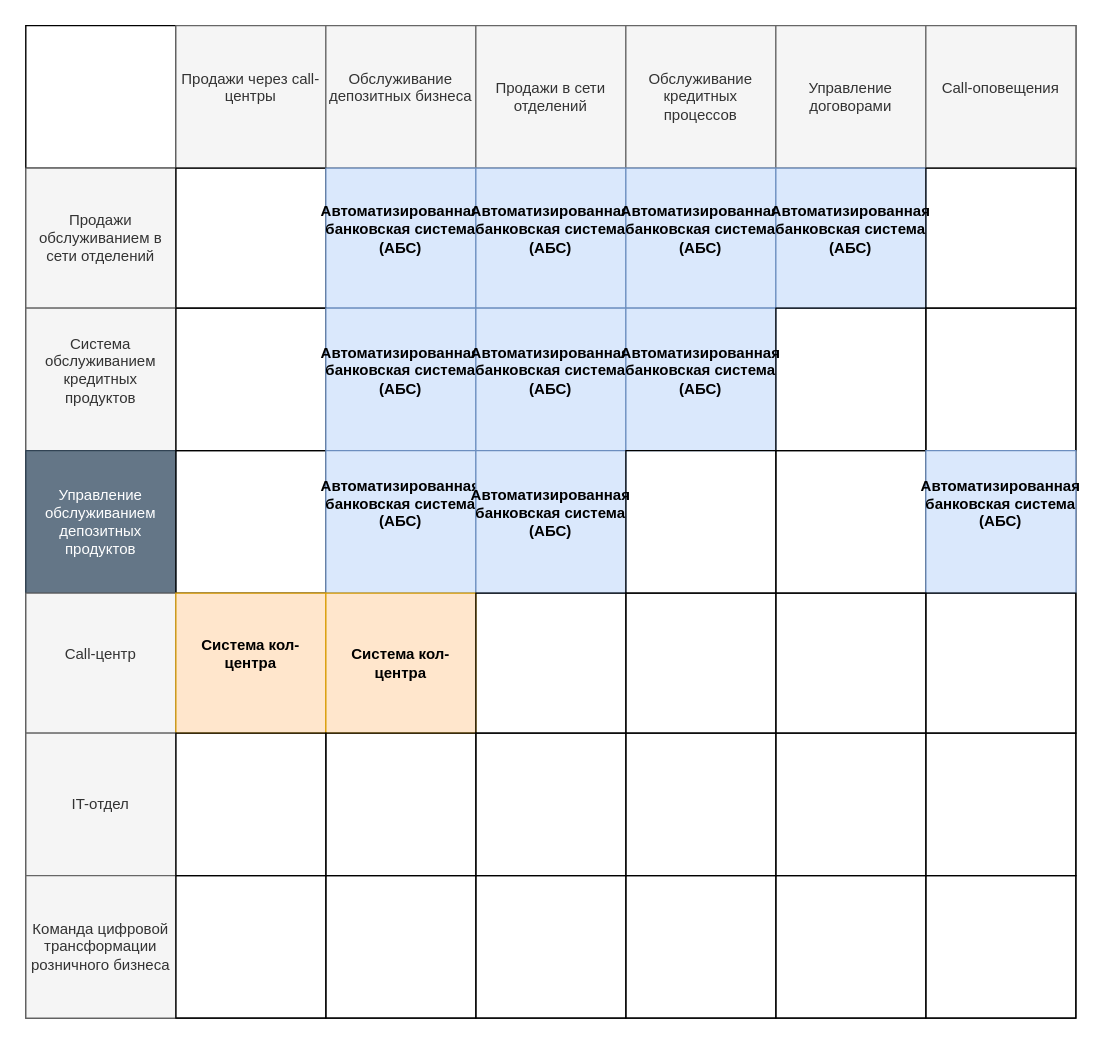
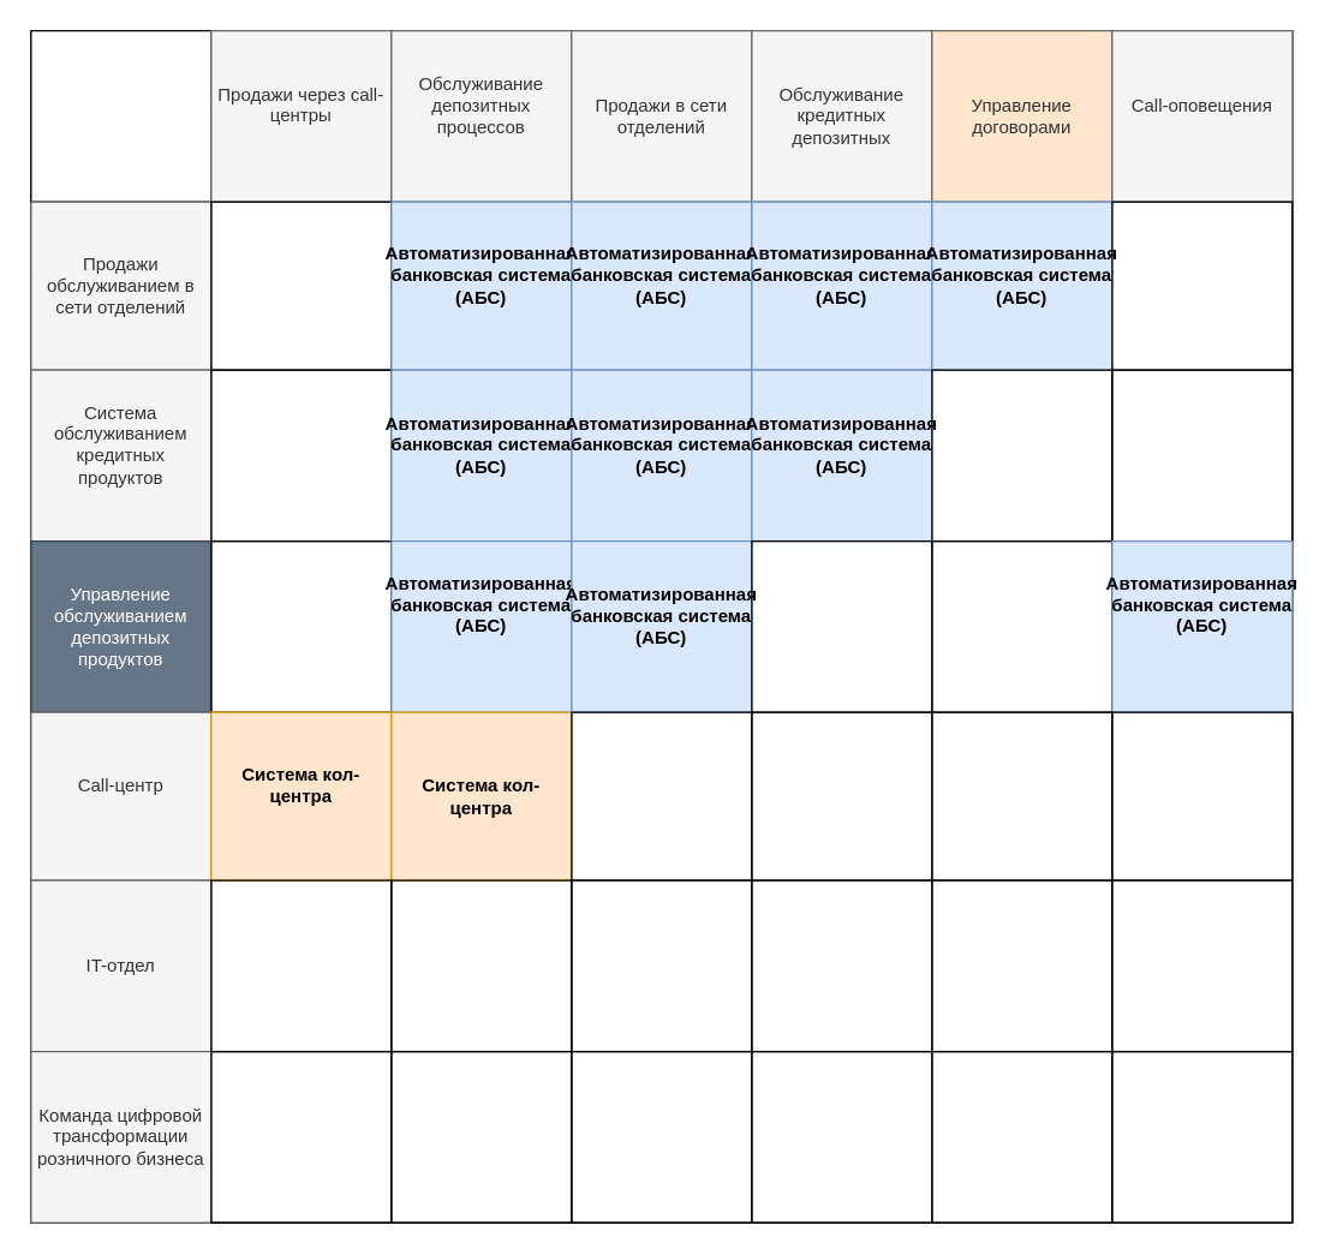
  <mxCell id="0" />
  <mxCell id="1" parent="0" />
  <mxCell id="2" value="" style="childLayout=tableLayout;recursiveResize=0;shadow=0;fillColor=none;" parent="1" vertex="1"><mxGeometry x="20" y="20" width="840" height="794" as="geometry" /></mxCell>
  <mxCell id="3" value="" style="shape=tableRow;horizontal=0;startSize=0;swimlaneHead=0;swimlaneBody=0;top=0;left=0;bottom=0;right=0;dropTarget=0;collapsible=0;recursiveResize=0;expand=0;fontStyle=0;fillColor=none;strokeColor=inherit;" parent="2" vertex="1"><mxGeometry width="840" height="114" as="geometry" /></mxCell>
  <mxCell id="4" value="" style="connectable=0;recursiveResize=0;align=center;whiteSpace=wrap;html=1;" parent="3" vertex="1"><mxGeometry width="120" height="114" as="geometry"><mxRectangle width="120" height="114" as="alternateBounds" /></mxGeometry></mxCell>
  <mxCell id="5" value="&#10;Продажи через call-центры&#10;&#10;" style="connectable=0;recursiveResize=0;strokeColor=#666666;fillColor=#f5f5f5;align=center;whiteSpace=wrap;html=1;fontColor=#333333;" parent="3" vertex="1"><mxGeometry x="120" width="120" height="114" as="geometry"><mxRectangle width="120" height="114" as="alternateBounds" /></mxGeometry></mxCell>
- <mxCell id="6" value="&#10;Обслуживание депозитных бизнеса&#10;&#10;" style="connectable=0;recursiveResize=0;strokeColor=#666666;fillColor=#f5f5f5;align=center;whiteSpace=wrap;html=1;fontColor=#333333;" parent="3" vertex="1"><mxGeometry x="240" width="120" height="114" as="geometry"><mxRectangle width="120" height="114" as="alternateBounds" /></mxGeometry></mxCell>
+ <mxCell id="6" value="&#10;Обслуживание депозитных процессов&#10;&#10;" style="connectable=0;recursiveResize=0;strokeColor=#666666;fillColor=#f5f5f5;align=center;whiteSpace=wrap;html=1;fontColor=#333333;" parent="3" vertex="1"><mxGeometry x="240" width="120" height="114" as="geometry"><mxRectangle width="120" height="114" as="alternateBounds" /></mxGeometry></mxCell>
  <mxCell id="7" value="Продажи в сети отделений" style="connectable=0;recursiveResize=0;strokeColor=#666666;fillColor=#f5f5f5;align=center;whiteSpace=wrap;html=1;fontColor=#333333;" parent="3" vertex="1"><mxGeometry x="360" width="120" height="114" as="geometry"><mxRectangle width="120" height="114" as="alternateBounds" /></mxGeometry></mxCell>
- <mxCell id="8" value="Обслуживание кредитных процессов" style="connectable=0;recursiveResize=0;strokeColor=#666666;fillColor=#f5f5f5;align=center;whiteSpace=wrap;html=1;fontColor=#333333;" parent="3" vertex="1"><mxGeometry x="480" width="120" height="114" as="geometry"><mxRectangle width="120" height="114" as="alternateBounds" /></mxGeometry></mxCell>
- <mxCell id="9" value="Управление договорами" style="connectable=0;recursiveResize=0;strokeColor=#666666;fillColor=#f5f5f5;align=center;whiteSpace=wrap;html=1;fontColor=#333333;" parent="3" vertex="1"><mxGeometry x="600" width="120" height="114" as="geometry"><mxRectangle width="120" height="114" as="alternateBounds" /></mxGeometry></mxCell>
+ <mxCell id="8" value="Обслуживание кредитных депозитных" style="connectable=0;recursiveResize=0;strokeColor=#666666;fillColor=#f5f5f5;align=center;whiteSpace=wrap;html=1;fontColor=#333333;" parent="3" vertex="1"><mxGeometry x="480" width="120" height="114" as="geometry"><mxRectangle width="120" height="114" as="alternateBounds" /></mxGeometry></mxCell>
+ <mxCell id="9" value="Управление договорами" style="connectable=0;recursiveResize=0;strokeColor=#666666;fillColor=#ffe6cc;align=center;whiteSpace=wrap;html=1;fontColor=#333333;" parent="3" vertex="1"><mxGeometry x="600" width="120" height="114" as="geometry"><mxRectangle width="120" height="114" as="alternateBounds" /></mxGeometry></mxCell>
  <mxCell id="10" value="&#10;Call-оповещения&#10;&#10;" style="connectable=0;recursiveResize=0;strokeColor=#666666;fillColor=#f5f5f5;align=center;whiteSpace=wrap;html=1;fontColor=#333333;" parent="3" vertex="1"><mxGeometry x="720" width="120" height="114" as="geometry"><mxRectangle width="120" height="114" as="alternateBounds" /></mxGeometry></mxCell>
  <mxCell id="11" style="shape=tableRow;horizontal=0;startSize=0;swimlaneHead=0;swimlaneBody=0;top=0;left=0;bottom=0;right=0;dropTarget=0;collapsible=0;recursiveResize=0;expand=0;fontStyle=0;fillColor=none;strokeColor=inherit;" parent="2" vertex="1"><mxGeometry y="114" width="840" height="112" as="geometry" /></mxCell>
  <mxCell id="12" value="Продажи обслуживанием в сети отделений" style="connectable=0;recursiveResize=0;strokeColor=#666666;fillColor=#f5f5f5;align=center;whiteSpace=wrap;html=1;fontColor=#333333;" parent="11" vertex="1"><mxGeometry width="120" height="112" as="geometry"><mxRectangle width="120" height="112" as="alternateBounds" /></mxGeometry></mxCell>
  <mxCell id="13" style="connectable=0;recursiveResize=0;strokeColor=inherit;fillColor=none;align=center;whiteSpace=wrap;html=1;" parent="11" vertex="1"><mxGeometry x="120" width="120" height="112" as="geometry"><mxRectangle width="120" height="112" as="alternateBounds" /></mxGeometry></mxCell>
  <mxCell id="14" value="&#10;&lt;strong&gt;Автоматизированная банковская система (АБС)&lt;/strong&gt;&#10;&#10;" style="connectable=0;recursiveResize=0;strokeColor=#6c8ebf;fillColor=#dae8fc;align=center;whiteSpace=wrap;html=1;" parent="11" vertex="1"><mxGeometry x="240" width="120" height="112" as="geometry"><mxRectangle width="120" height="112" as="alternateBounds" /></mxGeometry></mxCell>
  <mxCell id="15" value="&#10;&lt;strong&gt;Автоматизированная банковская система (АБС)&lt;/strong&gt;&#10;&#10;" style="connectable=0;recursiveResize=0;strokeColor=#6c8ebf;fillColor=#dae8fc;align=center;whiteSpace=wrap;html=1;" parent="11" vertex="1"><mxGeometry x="360" width="120" height="112" as="geometry"><mxRectangle width="120" height="112" as="alternateBounds" /></mxGeometry></mxCell>
  <mxCell id="16" value="&#10;&lt;strong&gt;Автоматизированная банковская система (АБС)&lt;/strong&gt;&#10;&#10;" style="connectable=0;recursiveResize=0;strokeColor=#6c8ebf;fillColor=#dae8fc;align=center;whiteSpace=wrap;html=1;" parent="11" vertex="1"><mxGeometry x="480" width="120" height="112" as="geometry"><mxRectangle width="120" height="112" as="alternateBounds" /></mxGeometry></mxCell>
  <mxCell id="17" value="&#10;&lt;strong&gt;Автоматизированная банковская система (АБС)&lt;/strong&gt;&#10;&#10;" style="connectable=0;recursiveResize=0;strokeColor=#6c8ebf;fillColor=#dae8fc;align=center;whiteSpace=wrap;html=1;" parent="11" vertex="1"><mxGeometry x="600" width="120" height="112" as="geometry"><mxRectangle width="120" height="112" as="alternateBounds" /></mxGeometry></mxCell>
  <mxCell id="18" style="connectable=0;recursiveResize=0;strokeColor=inherit;fillColor=none;align=center;whiteSpace=wrap;html=1;" parent="11" vertex="1"><mxGeometry x="720" width="120" height="112" as="geometry"><mxRectangle width="120" height="112" as="alternateBounds" /></mxGeometry></mxCell>
  <mxCell id="19" style="shape=tableRow;horizontal=0;startSize=0;swimlaneHead=0;swimlaneBody=0;top=0;left=0;bottom=0;right=0;dropTarget=0;collapsible=0;recursiveResize=0;expand=0;fontStyle=0;fillColor=none;strokeColor=inherit;" parent="2" vertex="1"><mxGeometry y="226" width="840" height="114" as="geometry" /></mxCell>
  <mxCell id="20" value="&#10;Система обслуживанием кредитных продуктов&#10;&#10;" style="connectable=0;recursiveResize=0;strokeColor=#666666;fillColor=#f5f5f5;align=center;whiteSpace=wrap;html=1;fontColor=#333333;" parent="19" vertex="1"><mxGeometry width="120" height="114" as="geometry"><mxRectangle width="120" height="114" as="alternateBounds" /></mxGeometry></mxCell>
  <mxCell id="21" style="connectable=0;recursiveResize=0;strokeColor=inherit;fillColor=none;align=center;whiteSpace=wrap;html=1;" parent="19" vertex="1"><mxGeometry x="120" width="120" height="114" as="geometry"><mxRectangle width="120" height="114" as="alternateBounds" /></mxGeometry></mxCell>
  <mxCell id="22" value="&#10;&lt;strong&gt;Автоматизированная банковская система (АБС)&lt;/strong&gt;&#10;&#10;" style="connectable=0;recursiveResize=0;strokeColor=#6c8ebf;fillColor=#dae8fc;align=center;whiteSpace=wrap;html=1;" parent="19" vertex="1"><mxGeometry x="240" width="120" height="114" as="geometry"><mxRectangle width="120" height="114" as="alternateBounds" /></mxGeometry></mxCell>
  <mxCell id="23" value="&#10;&lt;strong&gt;Автоматизированная банковская система (АБС)&lt;/strong&gt;&#10;&#10;" style="connectable=0;recursiveResize=0;strokeColor=#6c8ebf;fillColor=#dae8fc;align=center;whiteSpace=wrap;html=1;" parent="19" vertex="1"><mxGeometry x="360" width="120" height="114" as="geometry"><mxRectangle width="120" height="114" as="alternateBounds" /></mxGeometry></mxCell>
  <mxCell id="24" value="&#10;&lt;strong&gt;Автоматизированная банковская система (АБС)&lt;/strong&gt;&#10;&#10;" style="connectable=0;recursiveResize=0;strokeColor=#6c8ebf;fillColor=#dae8fc;align=center;whiteSpace=wrap;html=1;" parent="19" vertex="1"><mxGeometry x="480" width="120" height="114" as="geometry"><mxRectangle width="120" height="114" as="alternateBounds" /></mxGeometry></mxCell>
  <mxCell id="25" style="connectable=0;recursiveResize=0;strokeColor=inherit;fillColor=none;align=center;whiteSpace=wrap;html=1;" parent="19" vertex="1"><mxGeometry x="600" width="120" height="114" as="geometry"><mxRectangle width="120" height="114" as="alternateBounds" /></mxGeometry></mxCell>
  <mxCell id="26" style="connectable=0;recursiveResize=0;strokeColor=inherit;fillColor=none;align=center;whiteSpace=wrap;html=1;" parent="19" vertex="1"><mxGeometry x="720" width="120" height="114" as="geometry"><mxRectangle width="120" height="114" as="alternateBounds" /></mxGeometry></mxCell>
  <mxCell id="27" style="shape=tableRow;horizontal=0;startSize=0;swimlaneHead=0;swimlaneBody=0;top=0;left=0;bottom=0;right=0;dropTarget=0;collapsible=0;recursiveResize=0;expand=0;fontStyle=0;fillColor=none;strokeColor=inherit;" parent="2" vertex="1"><mxGeometry y="340" width="840" height="114" as="geometry" /></mxCell>
  <mxCell id="28" value="Управление обслуживанием депозитных продуктов" style="connectable=0;recursiveResize=0;strokeColor=#314354;fillColor=#647687;align=center;whiteSpace=wrap;html=1;fontColor=#ffffff;" parent="27" vertex="1"><mxGeometry width="120" height="114" as="geometry"><mxRectangle width="120" height="114" as="alternateBounds" /></mxGeometry></mxCell>
  <mxCell id="29" style="connectable=0;recursiveResize=0;strokeColor=inherit;fillColor=none;align=center;whiteSpace=wrap;html=1;" parent="27" vertex="1"><mxGeometry x="120" width="120" height="114" as="geometry"><mxRectangle width="120" height="114" as="alternateBounds" /></mxGeometry></mxCell>
  <mxCell id="30" value="&lt;br&gt;&lt;div&gt;&lt;strong&gt;Автоматизированная банковская система (АБС)&lt;br&gt;&lt;/strong&gt;&lt;/div&gt;&lt;div&gt;&lt;br&gt;&lt;/div&gt;&lt;div&gt;&lt;br&gt;&lt;/div&gt;&lt;div&gt;&lt;br/&gt;&lt;/div&gt;" style="connectable=0;recursiveResize=0;strokeColor=#6c8ebf;fillColor=#dae8fc;align=center;whiteSpace=wrap;html=1;" parent="27" vertex="1"><mxGeometry x="240" width="120" height="114" as="geometry"><mxRectangle width="120" height="114" as="alternateBounds" /></mxGeometry></mxCell>
  <mxCell id="31" value="&#10;&lt;strong&gt;Автоматизированная банковская система (АБС)&lt;/strong&gt;&#10;&#10;" style="connectable=0;recursiveResize=0;strokeColor=#6c8ebf;fillColor=#dae8fc;align=center;whiteSpace=wrap;html=1;" parent="27" vertex="1"><mxGeometry x="360" width="120" height="114" as="geometry"><mxRectangle width="120" height="114" as="alternateBounds" /></mxGeometry></mxCell>
  <mxCell id="32" value="" style="connectable=0;recursiveResize=0;strokeColor=inherit;fillColor=none;align=center;whiteSpace=wrap;html=1;" parent="27" vertex="1"><mxGeometry x="480" width="120" height="114" as="geometry"><mxRectangle width="120" height="114" as="alternateBounds" /></mxGeometry></mxCell>
  <mxCell id="33" value="" style="connectable=0;recursiveResize=0;strokeColor=inherit;fillColor=none;align=center;whiteSpace=wrap;html=1;" parent="27" vertex="1"><mxGeometry x="600" width="120" height="114" as="geometry"><mxRectangle width="120" height="114" as="alternateBounds" /></mxGeometry></mxCell>
  <mxCell id="34" value="&lt;br&gt;&lt;div&gt;&lt;strong&gt;Автоматизированная банковская система (АБС)&lt;/strong&gt;&lt;/div&gt;&lt;div&gt;&lt;br&gt;&lt;/div&gt;&lt;div&gt;&lt;br&gt;&lt;/div&gt;&lt;div&gt;&lt;br/&gt;&lt;/div&gt;" style="connectable=0;recursiveResize=0;strokeColor=#6c8ebf;fillColor=#dae8fc;align=center;whiteSpace=wrap;html=1;" parent="27" vertex="1"><mxGeometry x="720" width="120" height="114" as="geometry"><mxRectangle width="120" height="114" as="alternateBounds" /></mxGeometry></mxCell>
  <mxCell id="35" style="shape=tableRow;horizontal=0;startSize=0;swimlaneHead=0;swimlaneBody=0;top=0;left=0;bottom=0;right=0;dropTarget=0;collapsible=0;recursiveResize=0;expand=0;fontStyle=0;fillColor=none;strokeColor=inherit;" parent="2" vertex="1"><mxGeometry y="454" width="840" height="112" as="geometry" /></mxCell>
  <mxCell id="36" value="&#10;Call-центр&#10;&#10;" style="connectable=0;recursiveResize=0;strokeColor=#666666;fillColor=#f5f5f5;align=center;whiteSpace=wrap;html=1;fontColor=#333333;" parent="35" vertex="1"><mxGeometry width="120" height="112" as="geometry"><mxRectangle width="120" height="112" as="alternateBounds" /></mxGeometry></mxCell>
  <mxCell id="37" value="&#10;&lt;strong&gt;Система кол-центра&lt;/strong&gt;&#10;&#10;" style="connectable=0;recursiveResize=0;strokeColor=#d79b00;fillColor=#ffe6cc;align=center;whiteSpace=wrap;html=1;" parent="35" vertex="1"><mxGeometry x="120" width="120" height="112" as="geometry"><mxRectangle width="120" height="112" as="alternateBounds" /></mxGeometry></mxCell>
  <mxCell id="38" value="&#10;&lt;br&gt;&lt;strong&gt;Система кол-центра&lt;/strong&gt;&#10;&#10;" style="connectable=0;recursiveResize=0;strokeColor=#d79b00;fillColor=#ffe6cc;align=center;whiteSpace=wrap;html=1;" parent="35" vertex="1"><mxGeometry x="240" width="120" height="112" as="geometry"><mxRectangle width="120" height="112" as="alternateBounds" /></mxGeometry></mxCell>
  <mxCell id="39" style="connectable=0;recursiveResize=0;strokeColor=inherit;fillColor=none;align=center;whiteSpace=wrap;html=1;" parent="35" vertex="1"><mxGeometry x="360" width="120" height="112" as="geometry"><mxRectangle width="120" height="112" as="alternateBounds" /></mxGeometry></mxCell>
  <mxCell id="40" style="connectable=0;recursiveResize=0;strokeColor=inherit;fillColor=none;align=center;whiteSpace=wrap;html=1;" parent="35" vertex="1"><mxGeometry x="480" width="120" height="112" as="geometry"><mxRectangle width="120" height="112" as="alternateBounds" /></mxGeometry></mxCell>
  <mxCell id="41" style="connectable=0;recursiveResize=0;strokeColor=inherit;fillColor=none;align=center;whiteSpace=wrap;html=1;" parent="35" vertex="1"><mxGeometry x="600" width="120" height="112" as="geometry"><mxRectangle width="120" height="112" as="alternateBounds" /></mxGeometry></mxCell>
  <mxCell id="42" style="connectable=0;recursiveResize=0;strokeColor=inherit;fillColor=none;align=center;whiteSpace=wrap;html=1;" parent="35" vertex="1"><mxGeometry x="720" width="120" height="112" as="geometry"><mxRectangle width="120" height="112" as="alternateBounds" /></mxGeometry></mxCell>
  <mxCell id="43" style="shape=tableRow;horizontal=0;startSize=0;swimlaneHead=0;swimlaneBody=0;top=0;left=0;bottom=0;right=0;dropTarget=0;collapsible=0;recursiveResize=0;expand=0;fontStyle=0;fillColor=none;strokeColor=inherit;" parent="2" vertex="1"><mxGeometry y="566" width="840" height="114" as="geometry" /></mxCell>
  <mxCell id="44" value="IT-отдел" style="connectable=0;recursiveResize=0;strokeColor=#666666;fillColor=#f5f5f5;align=center;whiteSpace=wrap;html=1;fontColor=#333333;" parent="43" vertex="1"><mxGeometry width="120" height="114" as="geometry"><mxRectangle width="120" height="114" as="alternateBounds" /></mxGeometry></mxCell>
  <mxCell id="45" style="connectable=0;recursiveResize=0;strokeColor=inherit;fillColor=none;align=center;whiteSpace=wrap;html=1;" parent="43" vertex="1"><mxGeometry x="120" width="120" height="114" as="geometry"><mxRectangle width="120" height="114" as="alternateBounds" /></mxGeometry></mxCell>
  <mxCell id="46" style="connectable=0;recursiveResize=0;strokeColor=inherit;fillColor=none;align=center;whiteSpace=wrap;html=1;" parent="43" vertex="1"><mxGeometry x="240" width="120" height="114" as="geometry"><mxRectangle width="120" height="114" as="alternateBounds" /></mxGeometry></mxCell>
  <mxCell id="47" style="connectable=0;recursiveResize=0;strokeColor=inherit;fillColor=none;align=center;whiteSpace=wrap;html=1;" parent="43" vertex="1"><mxGeometry x="360" width="120" height="114" as="geometry"><mxRectangle width="120" height="114" as="alternateBounds" /></mxGeometry></mxCell>
  <mxCell id="48" style="connectable=0;recursiveResize=0;strokeColor=inherit;fillColor=none;align=center;whiteSpace=wrap;html=1;" parent="43" vertex="1"><mxGeometry x="480" width="120" height="114" as="geometry"><mxRectangle width="120" height="114" as="alternateBounds" /></mxGeometry></mxCell>
  <mxCell id="49" style="connectable=0;recursiveResize=0;strokeColor=inherit;fillColor=none;align=center;whiteSpace=wrap;html=1;" parent="43" vertex="1"><mxGeometry x="600" width="120" height="114" as="geometry"><mxRectangle width="120" height="114" as="alternateBounds" /></mxGeometry></mxCell>
  <mxCell id="50" style="connectable=0;recursiveResize=0;strokeColor=inherit;fillColor=none;align=center;whiteSpace=wrap;html=1;" parent="43" vertex="1"><mxGeometry x="720" width="120" height="114" as="geometry"><mxRectangle width="120" height="114" as="alternateBounds" /></mxGeometry></mxCell>
  <mxCell id="51" style="shape=tableRow;horizontal=0;startSize=0;swimlaneHead=0;swimlaneBody=0;top=0;left=0;bottom=0;right=0;dropTarget=0;collapsible=0;recursiveResize=0;expand=0;fontStyle=0;fillColor=none;strokeColor=inherit;" parent="2" vertex="1"><mxGeometry y="680" width="840" height="114" as="geometry" /></mxCell>
  <mxCell id="52" value="Команда цифровой трансформации розничного бизнеса" style="connectable=0;recursiveResize=0;strokeColor=#666666;fillColor=#f5f5f5;align=center;whiteSpace=wrap;html=1;fontColor=#333333;" parent="51" vertex="1"><mxGeometry width="120" height="114" as="geometry"><mxRectangle width="120" height="114" as="alternateBounds" /></mxGeometry></mxCell>
  <mxCell id="53" style="connectable=0;recursiveResize=0;strokeColor=inherit;fillColor=none;align=center;whiteSpace=wrap;html=1;" parent="51" vertex="1"><mxGeometry x="120" width="120" height="114" as="geometry"><mxRectangle width="120" height="114" as="alternateBounds" /></mxGeometry></mxCell>
  <mxCell id="54" style="connectable=0;recursiveResize=0;strokeColor=inherit;fillColor=none;align=center;whiteSpace=wrap;html=1;" parent="51" vertex="1"><mxGeometry x="240" width="120" height="114" as="geometry"><mxRectangle width="120" height="114" as="alternateBounds" /></mxGeometry></mxCell>
  <mxCell id="55" style="connectable=0;recursiveResize=0;strokeColor=inherit;fillColor=none;align=center;whiteSpace=wrap;html=1;" parent="51" vertex="1"><mxGeometry x="360" width="120" height="114" as="geometry"><mxRectangle width="120" height="114" as="alternateBounds" /></mxGeometry></mxCell>
  <mxCell id="56" style="connectable=0;recursiveResize=0;strokeColor=inherit;fillColor=none;align=center;whiteSpace=wrap;html=1;" parent="51" vertex="1"><mxGeometry x="480" width="120" height="114" as="geometry"><mxRectangle width="120" height="114" as="alternateBounds" /></mxGeometry></mxCell>
  <mxCell id="57" style="connectable=0;recursiveResize=0;strokeColor=inherit;fillColor=none;align=center;whiteSpace=wrap;html=1;" parent="51" vertex="1"><mxGeometry x="600" width="120" height="114" as="geometry"><mxRectangle width="120" height="114" as="alternateBounds" /></mxGeometry></mxCell>
  <mxCell id="58" style="connectable=0;recursiveResize=0;strokeColor=inherit;fillColor=none;align=center;whiteSpace=wrap;html=1;" parent="51" vertex="1"><mxGeometry x="720" width="120" height="114" as="geometry"><mxRectangle width="120" height="114" as="alternateBounds" /></mxGeometry></mxCell>
